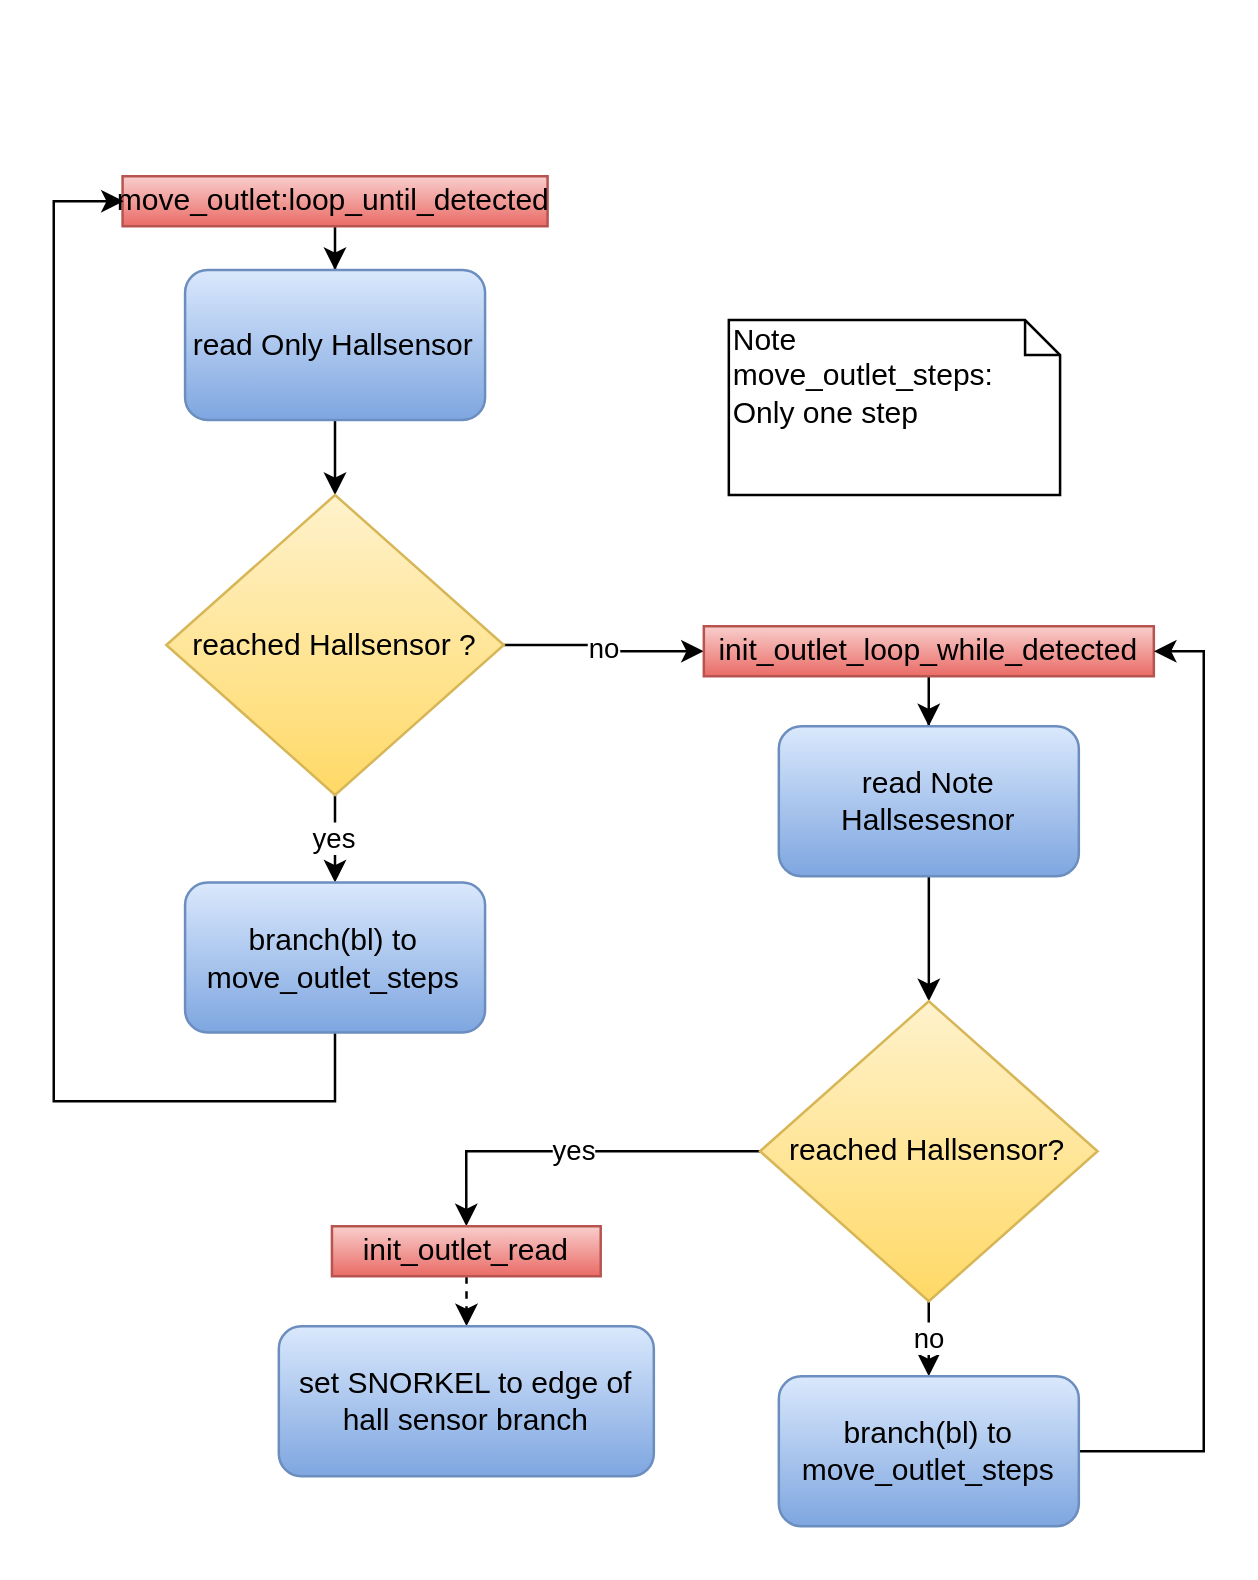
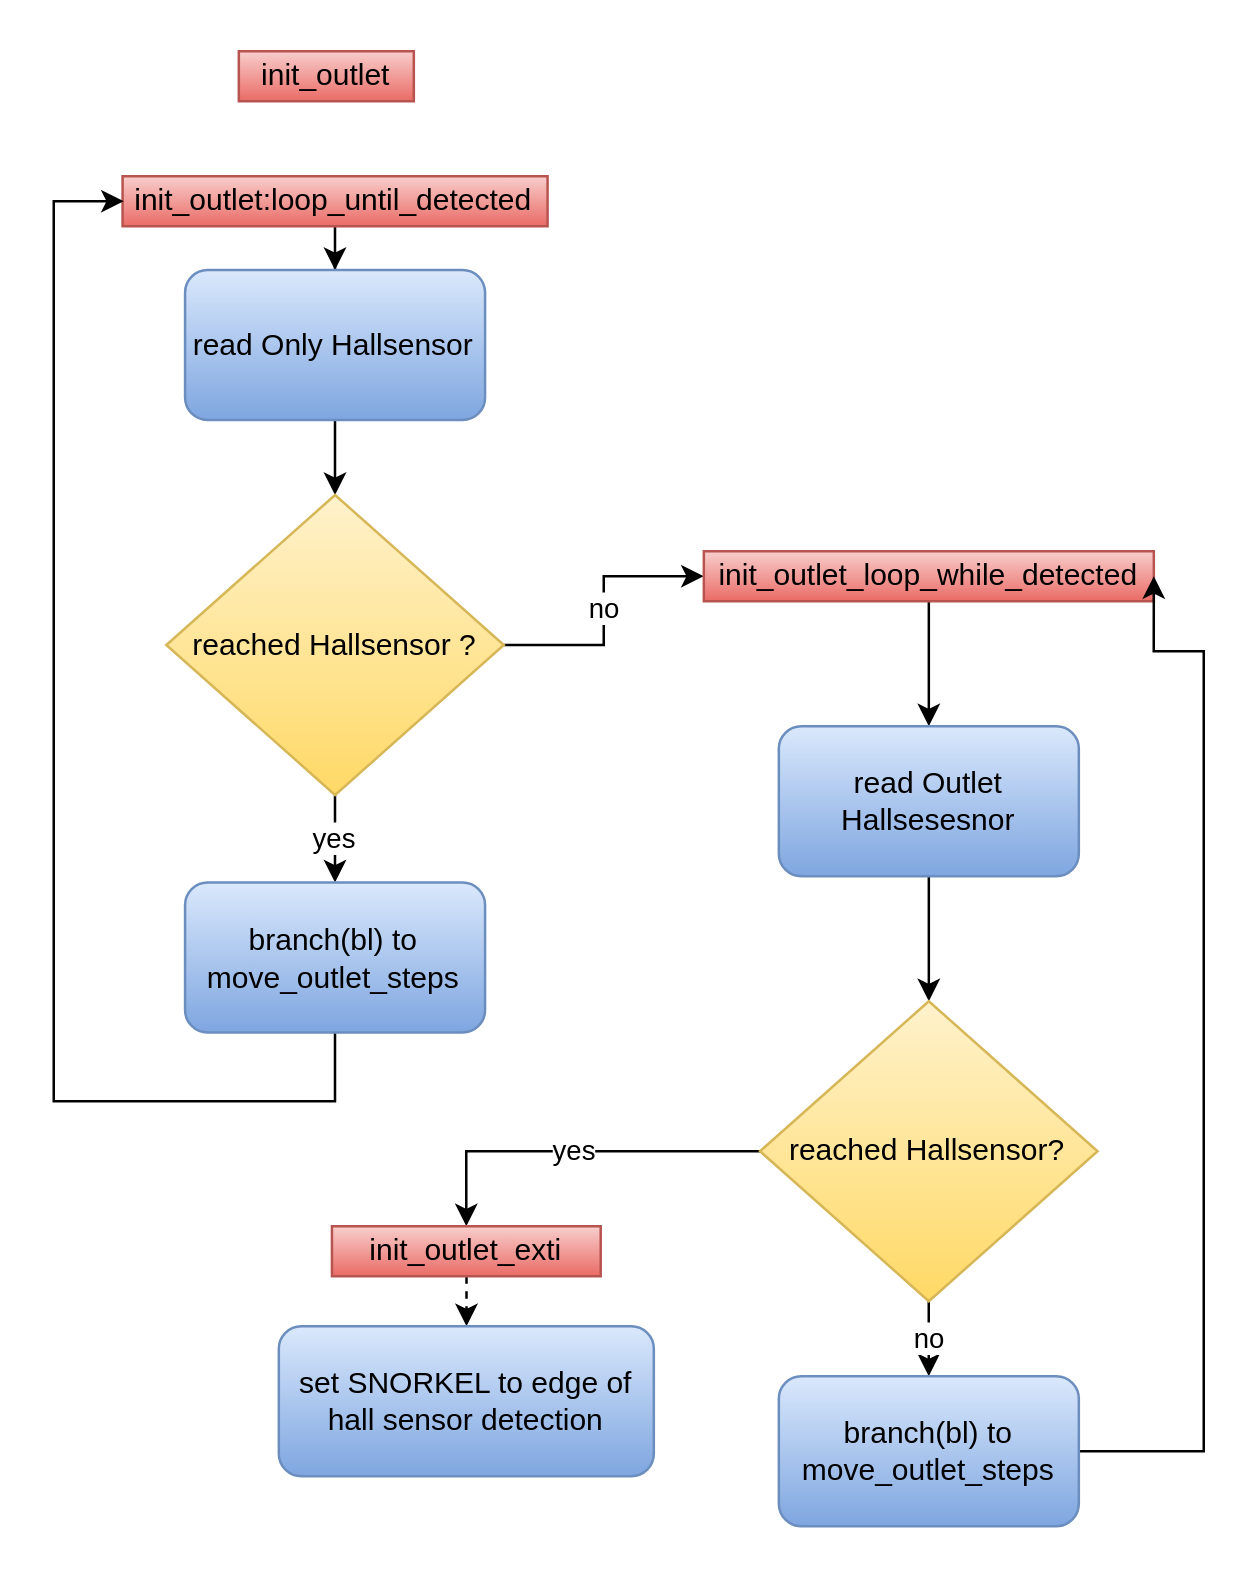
  <mxCell id="0" />
  <mxCell id="1" parent="0" />
+ <mxCell id="2" value="init_outlet" style="text;html=1;strokeColor=#b85450;fillColor=#f8cecc;align=center;verticalAlign=middle;whiteSpace=wrap;rounded=0;gradientColor=#ea6b66;" parent="1" vertex="1"><mxGeometry x="94.93" y="20" width="70" height="20" as="geometry" /></mxCell>
  <mxCell id="3" value="" style="edgeStyle=orthogonalEdgeStyle;rounded=0;orthogonalLoop=1;jettySize=auto;html=1;" edge="1" parent="1" source="4" target="6"><mxGeometry relative="1" as="geometry" /></mxCell>
- <mxCell id="4" value="move_outlet:loop_until_detected" style="text;html=1;strokeColor=#b85450;fillColor=#f8cecc;align=center;verticalAlign=middle;whiteSpace=wrap;rounded=0;gradientColor=#ea6b66;" parent="1" vertex="1"><mxGeometry x="48.43" y="70" width="170" height="20" as="geometry" /></mxCell>
+ <mxCell id="4" value="init_outlet:loop_until_detected" style="text;html=1;strokeColor=#b85450;fillColor=#f8cecc;align=center;verticalAlign=middle;whiteSpace=wrap;rounded=0;gradientColor=#ea6b66;" parent="1" vertex="1"><mxGeometry x="48.43" y="70" width="170" height="20" as="geometry" /></mxCell>
  <mxCell id="5" value="" style="edgeStyle=orthogonalEdgeStyle;rounded=0;orthogonalLoop=1;jettySize=auto;html=1;" parent="1" source="6" target="9" edge="1"><mxGeometry relative="1" as="geometry" /></mxCell>
  <mxCell id="6" value="read Only Hallsensor" style="rounded=1;whiteSpace=wrap;html=1;gradientColor=#7ea6e0;fillColor=#dae8fc;strokeColor=#6c8ebf;" parent="1" vertex="1"><mxGeometry x="73.43" y="107.5" width="120" height="60" as="geometry" /></mxCell>
  <mxCell id="7" value="no" style="edgeStyle=orthogonalEdgeStyle;rounded=0;orthogonalLoop=1;jettySize=auto;html=1;entryX=0;entryY=0.5;entryDx=0;entryDy=0;" parent="1" source="9" target="13" edge="1"><mxGeometry relative="1" as="geometry"><mxPoint x="238.43" y="260" as="targetPoint" /><Array as="points" /></mxGeometry></mxCell>
  <mxCell id="8" value="yes" style="edgeStyle=orthogonalEdgeStyle;rounded=0;orthogonalLoop=1;jettySize=auto;html=1;" parent="1" source="9" target="11" edge="1"><mxGeometry relative="1" as="geometry" /></mxCell>
  <mxCell id="9" value="reached Hallsensor ?" style="rhombus;whiteSpace=wrap;html=1;gradientColor=#ffd966;fillColor=#fff2cc;strokeColor=#d6b656;" parent="1" vertex="1"><mxGeometry x="65.93" y="197.5" width="135" height="120" as="geometry" /></mxCell>
  <mxCell id="10" value="" style="edgeStyle=orthogonalEdgeStyle;rounded=0;orthogonalLoop=1;jettySize=auto;html=1;" parent="1" source="11" edge="1"><mxGeometry relative="1" as="geometry"><mxPoint x="48.93" y="80" as="targetPoint" /><Array as="points"><mxPoint x="132.93" y="440" /><mxPoint x="20.93" y="440" /><mxPoint x="20.93" y="80" /></Array></mxGeometry></mxCell>
  <mxCell id="11" value="branch(bl) to move_outlet_steps" style="rounded=1;whiteSpace=wrap;html=1;gradientColor=#7ea6e0;fillColor=#dae8fc;strokeColor=#6c8ebf;" parent="1" vertex="1"><mxGeometry x="73.43" y="352.5" width="120" height="60" as="geometry" /></mxCell>
  <mxCell id="12" value="" style="edgeStyle=orthogonalEdgeStyle;rounded=0;orthogonalLoop=1;jettySize=auto;html=1;" edge="1" parent="1" source="13" target="15"><mxGeometry relative="1" as="geometry" /></mxCell>
- <mxCell id="13" value="init_outlet_loop_while_detected" style="text;html=1;strokeColor=#b85450;fillColor=#f8cecc;align=center;verticalAlign=middle;whiteSpace=wrap;rounded=0;gradientColor=#ea6b66;" parent="1" vertex="1"><mxGeometry x="280.93" y="250" width="180" height="20" as="geometry" /></mxCell>
+ <mxCell id="13" value="init_outlet_loop_while_detected" style="text;html=1;strokeColor=#b85450;fillColor=#f8cecc;align=center;verticalAlign=middle;whiteSpace=wrap;rounded=0;gradientColor=#ea6b66;" parent="1" vertex="1"><mxGeometry x="280.93" y="220" width="180" height="20" as="geometry" /></mxCell>
  <mxCell id="14" value="" style="edgeStyle=orthogonalEdgeStyle;rounded=0;orthogonalLoop=1;jettySize=auto;html=1;gradientColor=#7ea6e0;fillColor=#dae8fc;strokeColor=#000000;" parent="1" source="15" target="18" edge="1"><mxGeometry relative="1" as="geometry" /></mxCell>
- <mxCell id="15" value="read Note Hallsesesnor" style="rounded=1;whiteSpace=wrap;html=1;gradientColor=#7ea6e0;fillColor=#dae8fc;strokeColor=#6c8ebf;" parent="1" vertex="1"><mxGeometry x="310.93" y="290" width="120" height="60" as="geometry" /></mxCell>
+ <mxCell id="15" value="read Outlet Hallsesesnor" style="rounded=1;whiteSpace=wrap;html=1;gradientColor=#7ea6e0;fillColor=#dae8fc;strokeColor=#6c8ebf;" parent="1" vertex="1"><mxGeometry x="310.93" y="290" width="120" height="60" as="geometry" /></mxCell>
  <mxCell id="16" value="no" style="edgeStyle=orthogonalEdgeStyle;rounded=0;orthogonalLoop=1;jettySize=auto;html=1;strokeColor=#000000;" parent="1" source="18" target="20" edge="1"><mxGeometry relative="1" as="geometry" /></mxCell>
  <mxCell id="17" value="yes" style="edgeStyle=orthogonalEdgeStyle;rounded=0;orthogonalLoop=1;jettySize=auto;html=1;entryX=0.5;entryY=0;entryDx=0;entryDy=0;" edge="1" parent="1" source="18" target="22"><mxGeometry relative="1" as="geometry" /></mxCell>
  <mxCell id="18" value="reached Hallsensor?" style="rhombus;whiteSpace=wrap;html=1;gradientColor=#ffd966;fillColor=#fff2cc;strokeColor=#d6b656;" parent="1" vertex="1"><mxGeometry x="303.43" y="400" width="135" height="120" as="geometry" /></mxCell>
  <mxCell id="19" style="edgeStyle=orthogonalEdgeStyle;rounded=0;orthogonalLoop=1;jettySize=auto;html=1;entryX=1;entryY=0.5;entryDx=0;entryDy=0;" edge="1" parent="1" source="20" target="13"><mxGeometry relative="1" as="geometry"><mxPoint x="490.93" y="265" as="targetPoint" /><Array as="points"><mxPoint x="480.93" y="580" /><mxPoint x="480.93" y="260" /></Array></mxGeometry></mxCell>
  <mxCell id="20" value="branch(bl) to move_outlet_steps" style="rounded=1;whiteSpace=wrap;html=1;gradientColor=#7ea6e0;fillColor=#dae8fc;strokeColor=#6c8ebf;" parent="1" vertex="1"><mxGeometry x="310.93" y="550" width="120" height="60" as="geometry" /></mxCell>
  <mxCell id="21" value="" style="edgeStyle=orthogonalEdgeStyle;rounded=0;orthogonalLoop=1;jettySize=auto;html=1;dashed=1;" edge="1" parent="1" source="22" target="23"><mxGeometry relative="1" as="geometry" /></mxCell>
- <mxCell id="22" value="init_outlet_read" style="text;html=1;strokeColor=#b85450;fillColor=#f8cecc;align=center;verticalAlign=middle;whiteSpace=wrap;rounded=0;gradientColor=#ea6b66;" parent="1" vertex="1"><mxGeometry x="132.18" y="490" width="107.5" height="20" as="geometry" /></mxCell>
- <mxCell id="23" value="set SNORKEL to&amp;nbsp;edge of hall sensor branch" style="rounded=1;whiteSpace=wrap;html=1;gradientColor=#7ea6e0;fillColor=#dae8fc;strokeColor=#6c8ebf;" parent="1" vertex="1"><mxGeometry x="110.93" y="530" width="150" height="60" as="geometry" /></mxCell>
- <mxCell id="24" value="Note&lt;br&gt;move_outlet_steps:&lt;br&gt;Only one step" style="shape=note;whiteSpace=wrap;html=1;size=14;verticalAlign=top;align=left;spacingTop=-6;" vertex="1" parent="1"><mxGeometry x="290.93" y="127.5" width="132.5" height="70" as="geometry" /></mxCell>
+ <mxCell id="22" value="init_outlet_exti" style="text;html=1;strokeColor=#b85450;fillColor=#f8cecc;align=center;verticalAlign=middle;whiteSpace=wrap;rounded=0;gradientColor=#ea6b66;" parent="1" vertex="1"><mxGeometry x="132.18" y="490" width="107.5" height="20" as="geometry" /></mxCell>
+ <mxCell id="23" value="set SNORKEL to&amp;nbsp;edge of hall sensor detection" style="rounded=1;whiteSpace=wrap;html=1;gradientColor=#7ea6e0;fillColor=#dae8fc;strokeColor=#6c8ebf;" parent="1" vertex="1"><mxGeometry x="110.93" y="530" width="150" height="60" as="geometry" /></mxCell>
